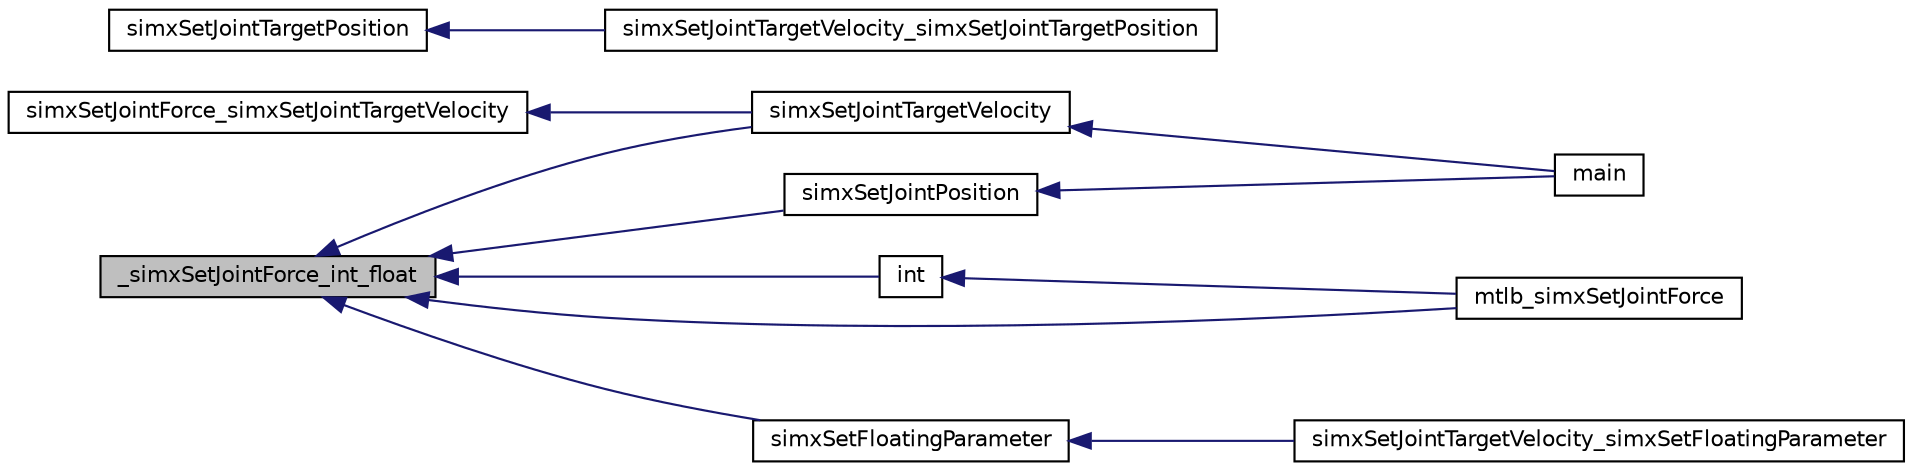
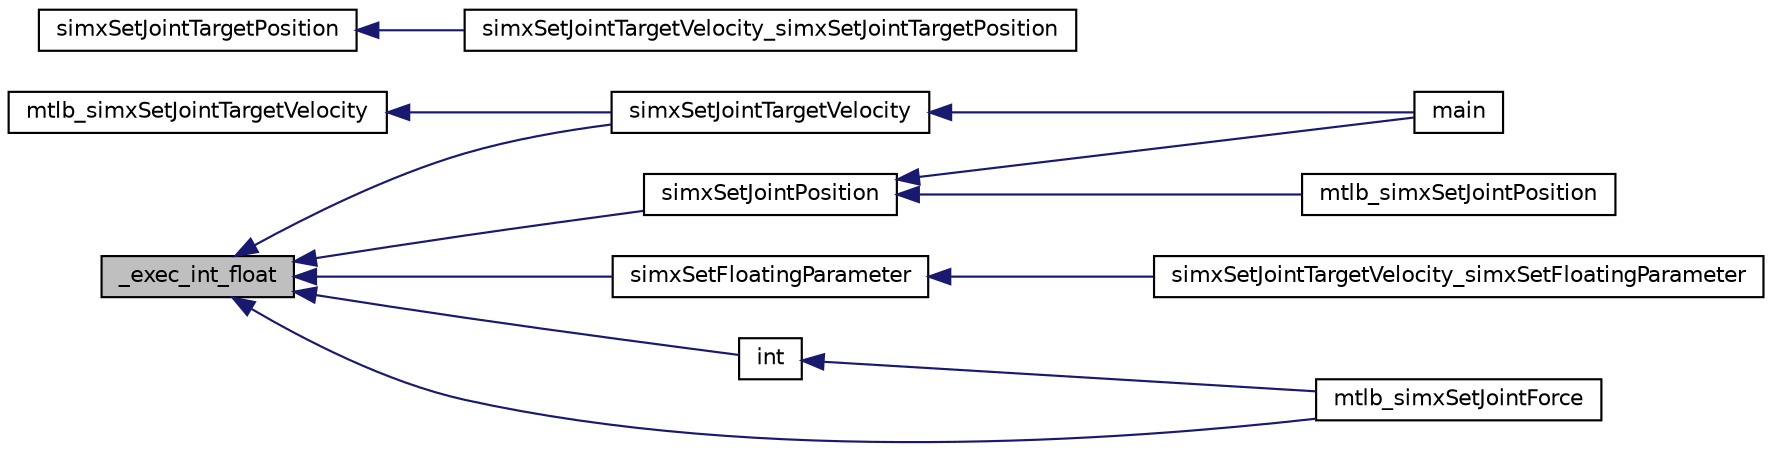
  digraph {
    rankdir=LR
    node [color=black fillcolor=white fontname=Helvetica fontsize=10 shape=record style=filled]
    edge [color=midnightblue dir=back fontname=Helvetica fontsize=10 labelfontname=Helvetica labelfontsize=10 style=solid]
-   n1 [fillcolor=grey75 fontcolor=black height=0.2 label=_simxSetJointForce_int_float width=0.4]
+   n1 [fillcolor=grey75 fontcolor=black height=0.2 label=_exec_int_float width=0.4]
    n2 [height=0.2 label=simxSetJointPosition width=0.4]
    n3 [height=0.2 label=simxSetJointTargetVelocity width=0.4]
    n4 [height=0.2 label=int width=0.4]
    n5 [height=0.2 label=simxSetFloatingParameter width=0.4]
    n6 [height=0.2 label=mtlb_simxSetJointForce width=0.4]
+   n7 [height=0.2 label=mtlb_simxSetJointPosition width=0.4]
    n8 [height=0.2 label=main width=0.4]
    n9 [height=0.2 label=simxSetJointTargetPosition width=0.4]
    n10 [height=0.2 label=simxSetJointTargetVelocity_simxSetJointTargetPosition width=0.4]
    n11 [height=0.2 label=simxSetJointTargetVelocity_simxSetFloatingParameter width=0.4]
-   n12 [height=0.2 label=simxSetJointForce_simxSetJointTargetVelocity width=0.4]
+   n12 [height=0.2 label=mtlb_simxSetJointTargetVelocity width=0.4]
    n1 -> n2
    n1 -> n3
    n1 -> n4
    n1 -> n5
    n1 -> n6
+   n2 -> n7
    n2 -> n8
    n3 -> n8
    n4 -> n6
    n5 -> n11
    n9 -> n10
    n12 -> n3
  }
